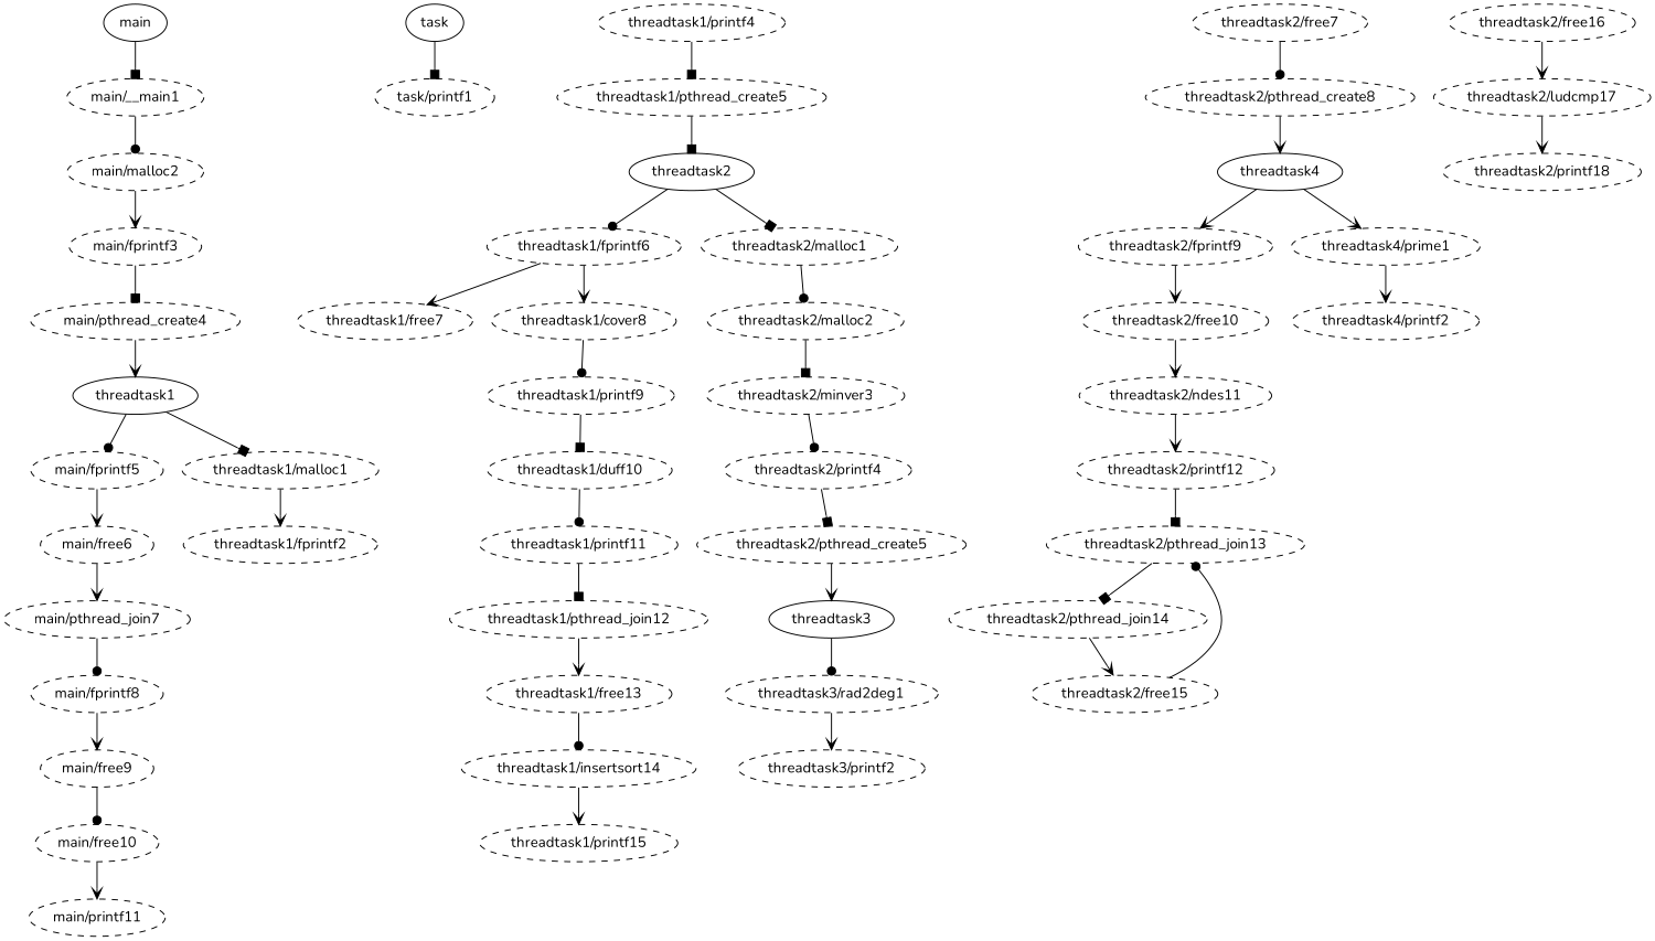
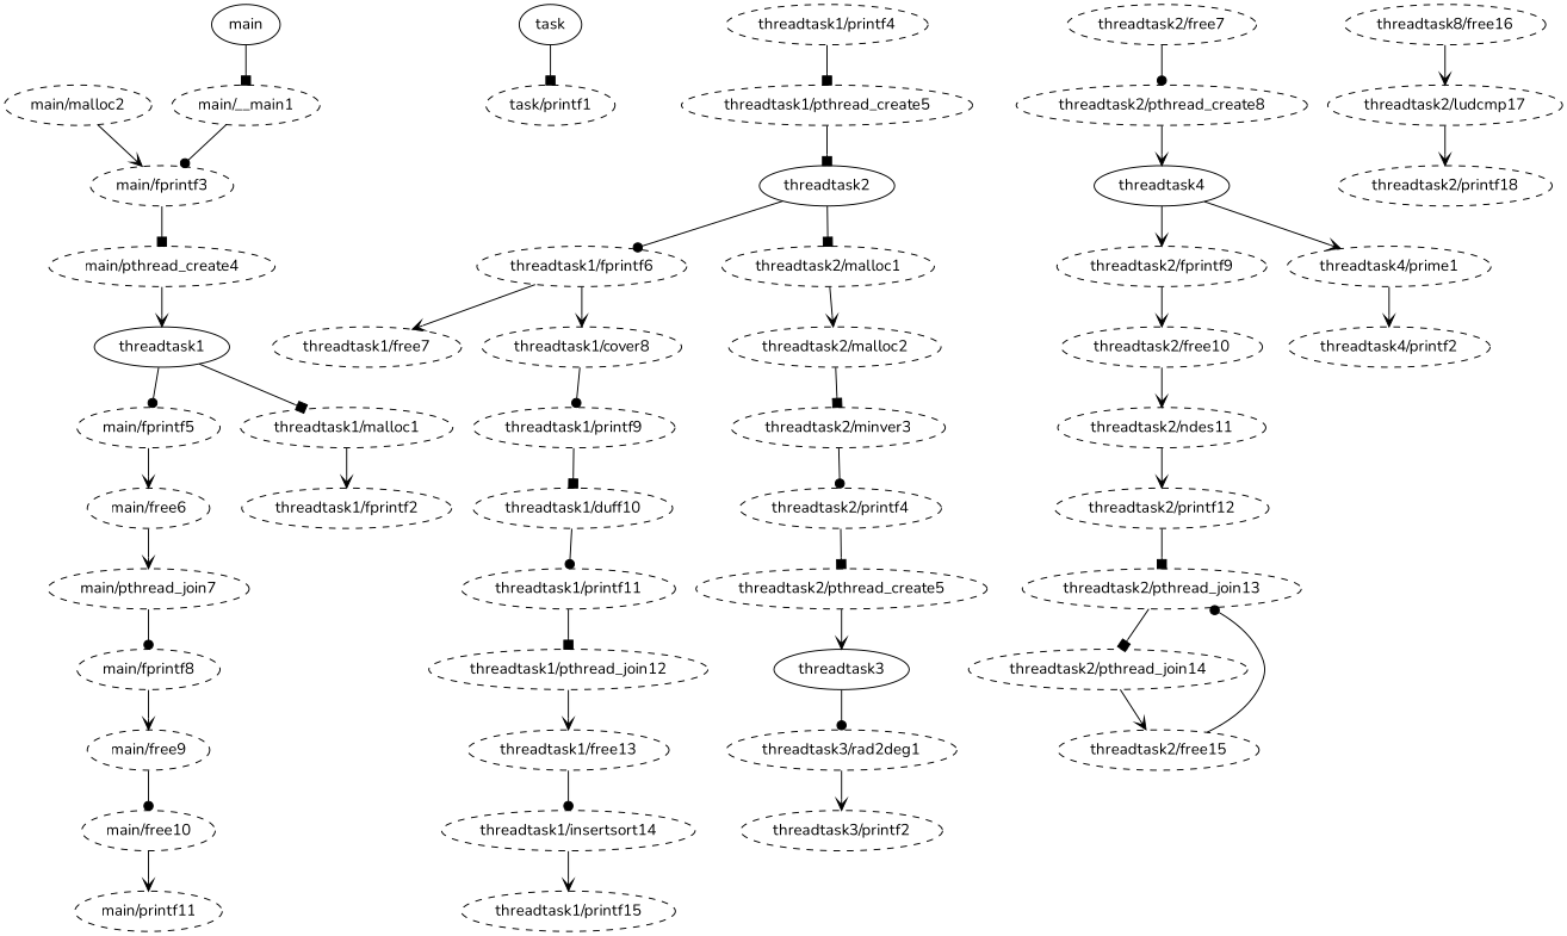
  strict digraph {
    fontname=Nunito
    node [fontname=Nunito style=dashed]
    edge [arrowhead=vee fontname=Nunito]
    "main/__main1"
    "main/malloc2"
    main [style=""]
    "main/fprintf3"
    "main/pthread_create4"
    threadtask1 [style=""]
    "main/fprintf5"
    "threadtask1/malloc1"
    "main/free6"
    "threadtask1/fprintf2"
    "main/pthread_join7"
    "main/fprintf8"
    "main/free9"
    "main/free10"
    "main/printf11"
    task [style=""]
    "task/printf1"
    "threadtask1/printf4"
    "threadtask1/pthread_create5"
    threadtask2 [style=""]
    "threadtask1/fprintf6"
    "threadtask2/malloc1"
    "threadtask1/free7"
    "threadtask1/cover8"
    "threadtask2/malloc2"
    "threadtask1/printf9"
    "threadtask1/duff10"
    "threadtask1/printf11"
    "threadtask1/pthread_join12"
    "threadtask1/free13"
    "threadtask1/insertsort14"
    "threadtask1/printf15"
    "threadtask2/minver3"
    "threadtask2/printf4"
    "threadtask2/pthread_create5"
    threadtask3 [style=""]
    "threadtask3/rad2deg1"
    "threadtask3/printf2"
    "threadtask2/free7"
    "threadtask2/pthread_create8"
    threadtask4 [style=""]
    "threadtask2/fprintf9"
    "threadtask4/prime1"
    "threadtask2/free10"
    "threadtask4/printf2"
    "threadtask2/ndes11"
    "threadtask2/printf12"
    "threadtask2/pthread_join13"
    "threadtask2/pthread_join14"
    "threadtask2/free15"
-   "threadtask2/free16"
+   "threadtask2/free16" [label="threadtask8/free16"]
    "threadtask2/ludcmp17"
    "threadtask2/printf18"
-   "main/__main1" -> "main/malloc2" [arrowhead=dot]
+   "main/__main1" -> "main/fprintf3" [arrowhead=dot]
    "main/malloc2" -> "main/fprintf3"
    main -> "main/__main1" [arrowhead=box]
    "main/fprintf3" -> "main/pthread_create4" [arrowhead=box]
    "main/pthread_create4" -> threadtask1
    threadtask1 -> "main/fprintf5" [arrowhead=dot]
    threadtask1 -> "threadtask1/malloc1" [arrowhead=box]
    "main/fprintf5" -> "main/free6"
    "threadtask1/malloc1" -> "threadtask1/fprintf2"
    "main/free6" -> "main/pthread_join7"
    "main/pthread_join7" -> "main/fprintf8" [arrowhead=dot]
    "main/fprintf8" -> "main/free9"
    "main/free9" -> "main/free10" [arrowhead=dot]
    "main/free10" -> "main/printf11"
    task -> "task/printf1" [arrowhead=box]
    "threadtask1/printf4" -> "threadtask1/pthread_create5" [arrowhead=box]
    "threadtask1/pthread_create5" -> threadtask2 [arrowhead=box]
    threadtask2 -> "threadtask1/fprintf6" [arrowhead=dot]
    threadtask2 -> "threadtask2/malloc1" [arrowhead=box]
    "threadtask1/fprintf6" -> "threadtask1/free7"
    "threadtask1/fprintf6" -> "threadtask1/cover8"
-   "threadtask2/malloc1" -> "threadtask2/malloc2" [arrowhead=dot]
+   "threadtask2/malloc1" -> "threadtask2/malloc2"
    "threadtask1/cover8" -> "threadtask1/printf9" [arrowhead=dot]
    "threadtask2/malloc2" -> "threadtask2/minver3" [arrowhead=box]
    "threadtask1/printf9" -> "threadtask1/duff10" [arrowhead=box]
    "threadtask1/duff10" -> "threadtask1/printf11" [arrowhead=dot]
    "threadtask1/printf11" -> "threadtask1/pthread_join12" [arrowhead=box]
    "threadtask1/pthread_join12" -> "threadtask1/free13"
    "threadtask1/free13" -> "threadtask1/insertsort14" [arrowhead=dot]
    "threadtask1/insertsort14" -> "threadtask1/printf15"
    "threadtask2/minver3" -> "threadtask2/printf4" [arrowhead=dot]
    "threadtask2/printf4" -> "threadtask2/pthread_create5" [arrowhead=box]
    "threadtask2/pthread_create5" -> threadtask3
    threadtask3 -> "threadtask3/rad2deg1" [arrowhead=dot]
    "threadtask3/rad2deg1" -> "threadtask3/printf2"
    "threadtask2/free7" -> "threadtask2/pthread_create8" [arrowhead=dot]
    "threadtask2/pthread_create8" -> threadtask4
    threadtask4 -> "threadtask2/fprintf9"
    threadtask4 -> "threadtask4/prime1"
    "threadtask2/fprintf9" -> "threadtask2/free10"
    "threadtask4/prime1" -> "threadtask4/printf2"
    "threadtask2/free10" -> "threadtask2/ndes11"
    "threadtask2/ndes11" -> "threadtask2/printf12"
    "threadtask2/printf12" -> "threadtask2/pthread_join13" [arrowhead=box]
    "threadtask2/pthread_join13" -> "threadtask2/pthread_join14" [arrowhead=box]
    "threadtask2/pthread_join14" -> "threadtask2/free15"
    "threadtask2/free15" -> "threadtask2/pthread_join13" [arrowhead=dot]
    "threadtask2/free16" -> "threadtask2/ludcmp17"
    "threadtask2/ludcmp17" -> "threadtask2/printf18"
  }
